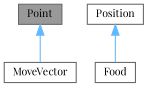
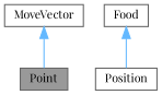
  digraph {
    fontname="Playfair Display"
    node [color=gray40 fillcolor=white fontname="Playfair Display" fontsize=10 shape=box style=filled]
    edge [color=steelblue1 dir=back fontname="Playfair Display" fontsize=10 labelfontname=Helvetica labelfontsize=10 style=solid]
    n1 [fillcolor=grey60 fontcolor=black height=0.2 label=Point width=0.4]
    n2 [height=0.2 label=MoveVector width=0.4]
    n3 [height=0.2 label=Position width=0.4]
    n4 [height=0.2 label=Food width=0.4]
-   n1 -> n2
-   n3 -> n4
+   n2 -> n1
+   n4 -> n3
  }
